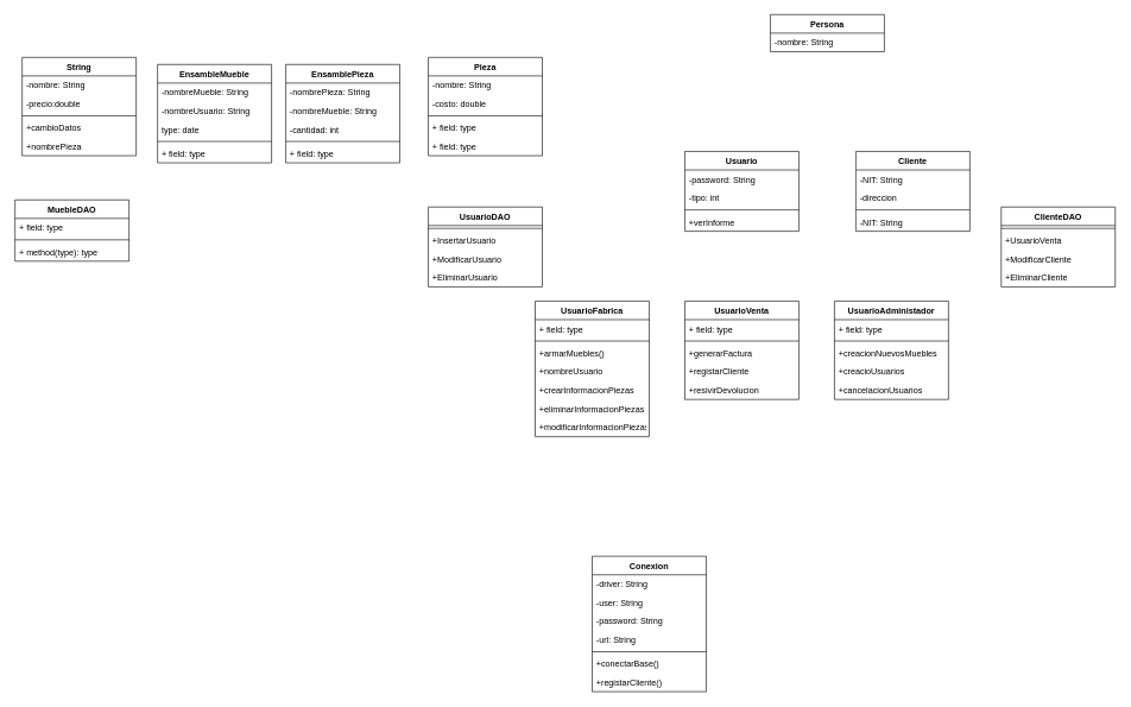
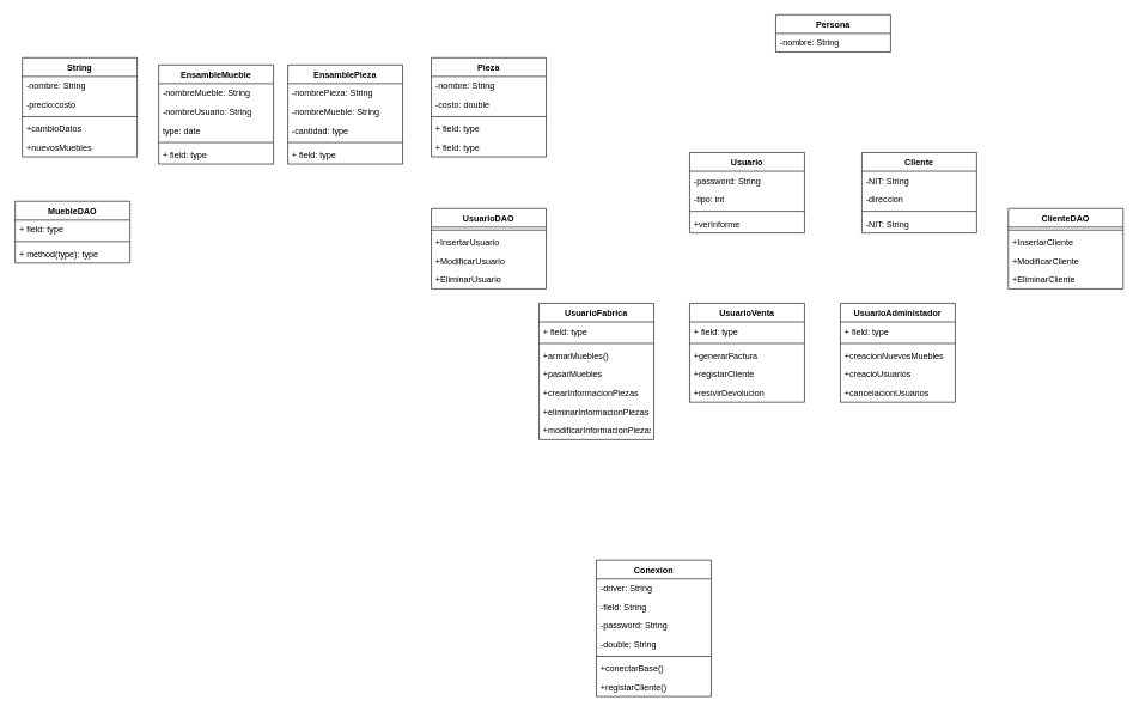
  <mxCell id="0" />
  <mxCell id="1" parent="0" />
  <mxCell id="2" value="UsuarioFabrica" style="swimlane;fontStyle=1;align=center;verticalAlign=top;childLayout=stackLayout;horizontal=1;startSize=26;horizontalStack=0;resizeParent=1;resizeParentMax=0;resizeLast=0;collapsible=1;marginBottom=0;" parent="1" vertex="1"><mxGeometry x="750" y="422" width="160" height="190" as="geometry" /></mxCell>
  <mxCell id="3" value="+ field: type" style="text;strokeColor=none;fillColor=none;align=left;verticalAlign=top;spacingLeft=4;spacingRight=4;overflow=hidden;rotatable=0;points=[[0,0.5],[1,0.5]];portConstraint=eastwest;" parent="2" vertex="1"><mxGeometry y="26" width="160" height="26" as="geometry" /></mxCell>
  <mxCell id="4" value="" style="line;strokeWidth=1;fillColor=none;align=left;verticalAlign=middle;spacingTop=-1;spacingLeft=3;spacingRight=3;rotatable=0;labelPosition=right;points=[];portConstraint=eastwest;" parent="2" vertex="1"><mxGeometry y="52" width="160" height="8" as="geometry" /></mxCell>
  <mxCell id="5" value="+armarMuebles()" style="text;strokeColor=none;fillColor=none;align=left;verticalAlign=top;spacingLeft=4;spacingRight=4;overflow=hidden;rotatable=0;points=[[0,0.5],[1,0.5]];portConstraint=eastwest;" parent="2" vertex="1"><mxGeometry y="60" width="160" height="26" as="geometry" /></mxCell>
- <mxCell id="6" value="+nombreUsuario" style="text;strokeColor=none;fillColor=none;align=left;verticalAlign=top;spacingLeft=4;spacingRight=4;overflow=hidden;rotatable=0;points=[[0,0.5],[1,0.5]];portConstraint=eastwest;" parent="2" vertex="1"><mxGeometry y="86" width="160" height="26" as="geometry" /></mxCell>
+ <mxCell id="6" value="+pasarMuebles" style="text;strokeColor=none;fillColor=none;align=left;verticalAlign=top;spacingLeft=4;spacingRight=4;overflow=hidden;rotatable=0;points=[[0,0.5],[1,0.5]];portConstraint=eastwest;" parent="2" vertex="1"><mxGeometry y="86" width="160" height="26" as="geometry" /></mxCell>
  <mxCell id="7" value="+crearInformacionPiezas" style="text;strokeColor=none;fillColor=none;align=left;verticalAlign=top;spacingLeft=4;spacingRight=4;overflow=hidden;rotatable=0;points=[[0,0.5],[1,0.5]];portConstraint=eastwest;" parent="2" vertex="1"><mxGeometry y="112" width="160" height="26" as="geometry" /></mxCell>
  <mxCell id="8" value="+eliminarInformacionPiezas" style="text;strokeColor=none;fillColor=none;align=left;verticalAlign=top;spacingLeft=4;spacingRight=4;overflow=hidden;rotatable=0;points=[[0,0.5],[1,0.5]];portConstraint=eastwest;" parent="2" vertex="1"><mxGeometry y="138" width="160" height="26" as="geometry" /></mxCell>
  <mxCell id="9" value="+modificarInformacionPiezas" style="text;strokeColor=none;fillColor=none;align=left;verticalAlign=top;spacingLeft=4;spacingRight=4;overflow=hidden;rotatable=0;points=[[0,0.5],[1,0.5]];portConstraint=eastwest;" parent="2" vertex="1"><mxGeometry y="164" width="160" height="26" as="geometry" /></mxCell>
  <mxCell id="10" value="UsuarioVenta" style="swimlane;fontStyle=1;align=center;verticalAlign=top;childLayout=stackLayout;horizontal=1;startSize=26;horizontalStack=0;resizeParent=1;resizeParentMax=0;resizeLast=0;collapsible=1;marginBottom=0;" parent="1" vertex="1"><mxGeometry x="960" y="422" width="160" height="138" as="geometry" /></mxCell>
  <mxCell id="11" value="+ field: type" style="text;strokeColor=none;fillColor=none;align=left;verticalAlign=top;spacingLeft=4;spacingRight=4;overflow=hidden;rotatable=0;points=[[0,0.5],[1,0.5]];portConstraint=eastwest;" parent="10" vertex="1"><mxGeometry y="26" width="160" height="26" as="geometry" /></mxCell>
  <mxCell id="12" value="" style="line;strokeWidth=1;fillColor=none;align=left;verticalAlign=middle;spacingTop=-1;spacingLeft=3;spacingRight=3;rotatable=0;labelPosition=right;points=[];portConstraint=eastwest;" parent="10" vertex="1"><mxGeometry y="52" width="160" height="8" as="geometry" /></mxCell>
  <mxCell id="13" value="+generarFactura" style="text;strokeColor=none;fillColor=none;align=left;verticalAlign=top;spacingLeft=4;spacingRight=4;overflow=hidden;rotatable=0;points=[[0,0.5],[1,0.5]];portConstraint=eastwest;" parent="10" vertex="1"><mxGeometry y="60" width="160" height="26" as="geometry" /></mxCell>
  <mxCell id="14" value="+registarCliente" style="text;strokeColor=none;fillColor=none;align=left;verticalAlign=top;spacingLeft=4;spacingRight=4;overflow=hidden;rotatable=0;points=[[0,0.5],[1,0.5]];portConstraint=eastwest;" parent="10" vertex="1"><mxGeometry y="86" width="160" height="26" as="geometry" /></mxCell>
  <mxCell id="15" value="+resivirDevolucion" style="text;strokeColor=none;fillColor=none;align=left;verticalAlign=top;spacingLeft=4;spacingRight=4;overflow=hidden;rotatable=0;points=[[0,0.5],[1,0.5]];portConstraint=eastwest;" parent="10" vertex="1"><mxGeometry y="112" width="160" height="26" as="geometry" /></mxCell>
  <mxCell id="16" value="UsuarioAdministador" style="swimlane;fontStyle=1;align=center;verticalAlign=top;childLayout=stackLayout;horizontal=1;startSize=26;horizontalStack=0;resizeParent=1;resizeParentMax=0;resizeLast=0;collapsible=1;marginBottom=0;" parent="1" vertex="1"><mxGeometry x="1170" y="422" width="160" height="138" as="geometry" /></mxCell>
  <mxCell id="17" value="+ field: type" style="text;strokeColor=none;fillColor=none;align=left;verticalAlign=top;spacingLeft=4;spacingRight=4;overflow=hidden;rotatable=0;points=[[0,0.5],[1,0.5]];portConstraint=eastwest;" parent="16" vertex="1"><mxGeometry y="26" width="160" height="26" as="geometry" /></mxCell>
  <mxCell id="18" value="" style="line;strokeWidth=1;fillColor=none;align=left;verticalAlign=middle;spacingTop=-1;spacingLeft=3;spacingRight=3;rotatable=0;labelPosition=right;points=[];portConstraint=eastwest;" parent="16" vertex="1"><mxGeometry y="52" width="160" height="8" as="geometry" /></mxCell>
  <mxCell id="19" value="+creacionNuevosMuebles" style="text;strokeColor=none;fillColor=none;align=left;verticalAlign=top;spacingLeft=4;spacingRight=4;overflow=hidden;rotatable=0;points=[[0,0.5],[1,0.5]];portConstraint=eastwest;" parent="16" vertex="1"><mxGeometry y="60" width="160" height="26" as="geometry" /></mxCell>
  <mxCell id="20" value="+creacioUsuarios" style="text;strokeColor=none;fillColor=none;align=left;verticalAlign=top;spacingLeft=4;spacingRight=4;overflow=hidden;rotatable=0;points=[[0,0.5],[1,0.5]];portConstraint=eastwest;" parent="16" vertex="1"><mxGeometry y="86" width="160" height="26" as="geometry" /></mxCell>
  <mxCell id="21" value="+cancelacionUsuarios" style="text;strokeColor=none;fillColor=none;align=left;verticalAlign=top;spacingLeft=4;spacingRight=4;overflow=hidden;rotatable=0;points=[[0,0.5],[1,0.5]];portConstraint=eastwest;" parent="16" vertex="1"><mxGeometry y="112" width="160" height="26" as="geometry" /></mxCell>
  <mxCell id="22" value="Usuario" style="swimlane;fontStyle=1;align=center;verticalAlign=top;childLayout=stackLayout;horizontal=1;startSize=26;horizontalStack=0;resizeParent=1;resizeParentMax=0;resizeLast=0;collapsible=1;marginBottom=0;" parent="1" vertex="1"><mxGeometry x="960" y="212" width="160" height="112" as="geometry" /></mxCell>
  <mxCell id="23" value="-password: String" style="text;strokeColor=none;fillColor=none;align=left;verticalAlign=top;spacingLeft=4;spacingRight=4;overflow=hidden;rotatable=0;points=[[0,0.5],[1,0.5]];portConstraint=eastwest;" parent="22" vertex="1"><mxGeometry y="26" width="160" height="26" as="geometry" /></mxCell>
  <mxCell id="24" value="-tipo: int" style="text;strokeColor=none;fillColor=none;align=left;verticalAlign=top;spacingLeft=4;spacingRight=4;overflow=hidden;rotatable=0;points=[[0,0.5],[1,0.5]];portConstraint=eastwest;" parent="22" vertex="1"><mxGeometry y="52" width="160" height="26" as="geometry" /></mxCell>
  <mxCell id="25" value="" style="line;strokeWidth=1;fillColor=none;align=left;verticalAlign=middle;spacingTop=-1;spacingLeft=3;spacingRight=3;rotatable=0;labelPosition=right;points=[];portConstraint=eastwest;" parent="22" vertex="1"><mxGeometry y="78" width="160" height="8" as="geometry" /></mxCell>
  <mxCell id="26" value="+verInforme" style="text;strokeColor=none;fillColor=none;align=left;verticalAlign=top;spacingLeft=4;spacingRight=4;overflow=hidden;rotatable=0;points=[[0,0.5],[1,0.5]];portConstraint=eastwest;" parent="22" vertex="1"><mxGeometry y="86" width="160" height="26" as="geometry" /></mxCell>
  <mxCell id="27" value="Cliente" style="swimlane;fontStyle=1;align=center;verticalAlign=top;childLayout=stackLayout;horizontal=1;startSize=26;horizontalStack=0;resizeParent=1;resizeParentMax=0;resizeLast=0;collapsible=1;marginBottom=0;" parent="1" vertex="1"><mxGeometry x="1200" y="212" width="160" height="112" as="geometry" /></mxCell>
  <mxCell id="28" value="-NIT: String" style="text;strokeColor=none;fillColor=none;align=left;verticalAlign=top;spacingLeft=4;spacingRight=4;overflow=hidden;rotatable=0;points=[[0,0.5],[1,0.5]];portConstraint=eastwest;" parent="27" vertex="1"><mxGeometry y="26" width="160" height="26" as="geometry" /></mxCell>
  <mxCell id="29" value="-direccion" style="text;strokeColor=none;fillColor=none;align=left;verticalAlign=top;spacingLeft=4;spacingRight=4;overflow=hidden;rotatable=0;points=[[0,0.5],[1,0.5]];portConstraint=eastwest;" parent="27" vertex="1"><mxGeometry y="52" width="160" height="26" as="geometry" /></mxCell>
  <mxCell id="30" value="" style="line;strokeWidth=1;fillColor=none;align=left;verticalAlign=middle;spacingTop=-1;spacingLeft=3;spacingRight=3;rotatable=0;labelPosition=right;points=[];portConstraint=eastwest;" parent="27" vertex="1"><mxGeometry y="78" width="160" height="8" as="geometry" /></mxCell>
  <mxCell id="31" value="-NIT: String" style="text;strokeColor=none;fillColor=none;align=left;verticalAlign=top;spacingLeft=4;spacingRight=4;overflow=hidden;rotatable=0;points=[[0,0.5],[1,0.5]];portConstraint=eastwest;" parent="27" vertex="1"><mxGeometry y="86" width="160" height="26" as="geometry" /></mxCell>
  <mxCell id="32" value="Persona" style="swimlane;fontStyle=1;align=center;verticalAlign=top;childLayout=stackLayout;horizontal=1;startSize=26;horizontalStack=0;resizeParent=1;resizeParentMax=0;resizeLast=0;collapsible=1;marginBottom=0;" parent="1" vertex="1"><mxGeometry x="1080" y="20" width="160" height="52" as="geometry" /></mxCell>
  <mxCell id="33" value="-nombre: String" style="text;strokeColor=none;fillColor=none;align=left;verticalAlign=top;spacingLeft=4;spacingRight=4;overflow=hidden;rotatable=0;points=[[0,0.5],[1,0.5]];portConstraint=eastwest;" parent="32" vertex="1"><mxGeometry y="26" width="160" height="26" as="geometry" /></mxCell>
  <mxCell id="34" value="UsuarioDAO" style="swimlane;fontStyle=1;align=center;verticalAlign=top;childLayout=stackLayout;horizontal=1;startSize=26;horizontalStack=0;resizeParent=1;resizeParentMax=0;resizeLast=0;collapsible=1;marginBottom=0;" parent="1" vertex="1"><mxGeometry x="600" y="290" width="160" height="112" as="geometry" /></mxCell>
  <mxCell id="35" value="" style="line;strokeWidth=1;fillColor=none;align=left;verticalAlign=middle;spacingTop=-1;spacingLeft=3;spacingRight=3;rotatable=0;labelPosition=right;points=[];portConstraint=eastwest;" parent="34" vertex="1"><mxGeometry y="26" width="160" height="8" as="geometry" /></mxCell>
  <mxCell id="36" value="+InsertarUsuario" style="text;strokeColor=none;fillColor=none;align=left;verticalAlign=top;spacingLeft=4;spacingRight=4;overflow=hidden;rotatable=0;points=[[0,0.5],[1,0.5]];portConstraint=eastwest;" parent="34" vertex="1"><mxGeometry y="34" width="160" height="26" as="geometry" /></mxCell>
  <mxCell id="37" value="+ModificarUsuario" style="text;strokeColor=none;fillColor=none;align=left;verticalAlign=top;spacingLeft=4;spacingRight=4;overflow=hidden;rotatable=0;points=[[0,0.5],[1,0.5]];portConstraint=eastwest;" parent="34" vertex="1"><mxGeometry y="60" width="160" height="26" as="geometry" /></mxCell>
  <mxCell id="38" value="+EliminarUsuario" style="text;strokeColor=none;fillColor=none;align=left;verticalAlign=top;spacingLeft=4;spacingRight=4;overflow=hidden;rotatable=0;points=[[0,0.5],[1,0.5]];portConstraint=eastwest;" parent="34" vertex="1"><mxGeometry y="86" width="160" height="26" as="geometry" /></mxCell>
  <mxCell id="39" value="ClienteDAO" style="swimlane;fontStyle=1;align=center;verticalAlign=top;childLayout=stackLayout;horizontal=1;startSize=26;horizontalStack=0;resizeParent=1;resizeParentMax=0;resizeLast=0;collapsible=1;marginBottom=0;" parent="1" vertex="1"><mxGeometry x="1404" y="290" width="160" height="112" as="geometry" /></mxCell>
  <mxCell id="40" value="" style="line;strokeWidth=1;fillColor=none;align=left;verticalAlign=middle;spacingTop=-1;spacingLeft=3;spacingRight=3;rotatable=0;labelPosition=right;points=[];portConstraint=eastwest;" parent="39" vertex="1"><mxGeometry y="26" width="160" height="8" as="geometry" /></mxCell>
- <mxCell id="41" value="+UsuarioVenta" style="text;strokeColor=none;fillColor=none;align=left;verticalAlign=top;spacingLeft=4;spacingRight=4;overflow=hidden;rotatable=0;points=[[0,0.5],[1,0.5]];portConstraint=eastwest;" parent="39" vertex="1"><mxGeometry y="34" width="160" height="26" as="geometry" /></mxCell>
+ <mxCell id="41" value="+InsertarCliente" style="text;strokeColor=none;fillColor=none;align=left;verticalAlign=top;spacingLeft=4;spacingRight=4;overflow=hidden;rotatable=0;points=[[0,0.5],[1,0.5]];portConstraint=eastwest;" parent="39" vertex="1"><mxGeometry y="34" width="160" height="26" as="geometry" /></mxCell>
  <mxCell id="42" value="+ModificarCliente" style="text;strokeColor=none;fillColor=none;align=left;verticalAlign=top;spacingLeft=4;spacingRight=4;overflow=hidden;rotatable=0;points=[[0,0.5],[1,0.5]];portConstraint=eastwest;" parent="39" vertex="1"><mxGeometry y="60" width="160" height="26" as="geometry" /></mxCell>
  <mxCell id="43" value="+EliminarCliente" style="text;strokeColor=none;fillColor=none;align=left;verticalAlign=top;spacingLeft=4;spacingRight=4;overflow=hidden;rotatable=0;points=[[0,0.5],[1,0.5]];portConstraint=eastwest;" parent="39" vertex="1"><mxGeometry y="86" width="160" height="26" as="geometry" /></mxCell>
  <mxCell id="44" value="Pieza" style="swimlane;fontStyle=1;align=center;verticalAlign=top;childLayout=stackLayout;horizontal=1;startSize=26;horizontalStack=0;resizeParent=1;resizeParentMax=0;resizeLast=0;collapsible=1;marginBottom=0;" parent="1" vertex="1"><mxGeometry x="600" y="80" width="160" height="138" as="geometry" /></mxCell>
  <mxCell id="45" value="-nombre: String" style="text;strokeColor=none;fillColor=none;align=left;verticalAlign=top;spacingLeft=4;spacingRight=4;overflow=hidden;rotatable=0;points=[[0,0.5],[1,0.5]];portConstraint=eastwest;" parent="44" vertex="1"><mxGeometry y="26" width="160" height="26" as="geometry" /></mxCell>
  <mxCell id="46" value="-costo: double" style="text;strokeColor=none;fillColor=none;align=left;verticalAlign=top;spacingLeft=4;spacingRight=4;overflow=hidden;rotatable=0;points=[[0,0.5],[1,0.5]];portConstraint=eastwest;" parent="44" vertex="1"><mxGeometry y="52" width="160" height="26" as="geometry" /></mxCell>
  <mxCell id="47" value="" style="line;strokeWidth=1;fillColor=none;align=left;verticalAlign=middle;spacingTop=-1;spacingLeft=3;spacingRight=3;rotatable=0;labelPosition=right;points=[];portConstraint=eastwest;" parent="44" vertex="1"><mxGeometry y="78" width="160" height="8" as="geometry" /></mxCell>
  <mxCell id="48" value="+ field: type" style="text;strokeColor=none;fillColor=none;align=left;verticalAlign=top;spacingLeft=4;spacingRight=4;overflow=hidden;rotatable=0;points=[[0,0.5],[1,0.5]];portConstraint=eastwest;" parent="44" vertex="1"><mxGeometry y="86" width="160" height="26" as="geometry" /></mxCell>
  <mxCell id="49" value="+ field: type" style="text;strokeColor=none;fillColor=none;align=left;verticalAlign=top;spacingLeft=4;spacingRight=4;overflow=hidden;rotatable=0;points=[[0,0.5],[1,0.5]];portConstraint=eastwest;" parent="44" vertex="1"><mxGeometry y="112" width="160" height="26" as="geometry" /></mxCell>
  <mxCell id="50" value="EnsamblePieza" style="swimlane;fontStyle=1;align=center;verticalAlign=top;childLayout=stackLayout;horizontal=1;startSize=26;horizontalStack=0;resizeParent=1;resizeParentMax=0;resizeLast=0;collapsible=1;marginBottom=0;" parent="1" vertex="1"><mxGeometry x="400" y="90" width="160" height="138" as="geometry" /></mxCell>
  <mxCell id="51" value="-nombrePieza: String" style="text;strokeColor=none;fillColor=none;align=left;verticalAlign=top;spacingLeft=4;spacingRight=4;overflow=hidden;rotatable=0;points=[[0,0.5],[1,0.5]];portConstraint=eastwest;" parent="50" vertex="1"><mxGeometry y="26" width="160" height="26" as="geometry" /></mxCell>
  <mxCell id="52" value="-nombreMueble: String" style="text;strokeColor=none;fillColor=none;align=left;verticalAlign=top;spacingLeft=4;spacingRight=4;overflow=hidden;rotatable=0;points=[[0,0.5],[1,0.5]];portConstraint=eastwest;" parent="50" vertex="1"><mxGeometry y="52" width="160" height="26" as="geometry" /></mxCell>
- <mxCell id="53" value="-cantidad: int" style="text;strokeColor=none;fillColor=none;align=left;verticalAlign=top;spacingLeft=4;spacingRight=4;overflow=hidden;rotatable=0;points=[[0,0.5],[1,0.5]];portConstraint=eastwest;" parent="50" vertex="1"><mxGeometry y="78" width="160" height="26" as="geometry" /></mxCell>
+ <mxCell id="53" value="-cantidad: type" style="text;strokeColor=none;fillColor=none;align=left;verticalAlign=top;spacingLeft=4;spacingRight=4;overflow=hidden;rotatable=0;points=[[0,0.5],[1,0.5]];portConstraint=eastwest;" parent="50" vertex="1"><mxGeometry y="78" width="160" height="26" as="geometry" /></mxCell>
  <mxCell id="54" value="" style="line;strokeWidth=1;fillColor=none;align=left;verticalAlign=middle;spacingTop=-1;spacingLeft=3;spacingRight=3;rotatable=0;labelPosition=right;points=[];portConstraint=eastwest;" parent="50" vertex="1"><mxGeometry y="104" width="160" height="8" as="geometry" /></mxCell>
  <mxCell id="55" value="+ field: type" style="text;strokeColor=none;fillColor=none;align=left;verticalAlign=top;spacingLeft=4;spacingRight=4;overflow=hidden;rotatable=0;points=[[0,0.5],[1,0.5]];portConstraint=eastwest;" parent="50" vertex="1"><mxGeometry y="112" width="160" height="26" as="geometry" /></mxCell>
  <mxCell id="56" value="EnsambleMueble" style="swimlane;fontStyle=1;align=center;verticalAlign=top;childLayout=stackLayout;horizontal=1;startSize=26;horizontalStack=0;resizeParent=1;resizeParentMax=0;resizeLast=0;collapsible=1;marginBottom=0;" parent="1" vertex="1"><mxGeometry x="220" y="90" width="160" height="138" as="geometry" /></mxCell>
  <mxCell id="57" value="-nombreMueble: String" style="text;strokeColor=none;fillColor=none;align=left;verticalAlign=top;spacingLeft=4;spacingRight=4;overflow=hidden;rotatable=0;points=[[0,0.5],[1,0.5]];portConstraint=eastwest;" parent="56" vertex="1"><mxGeometry y="26" width="160" height="26" as="geometry" /></mxCell>
  <mxCell id="58" value="-nombreUsuario: String" style="text;strokeColor=none;fillColor=none;align=left;verticalAlign=top;spacingLeft=4;spacingRight=4;overflow=hidden;rotatable=0;points=[[0,0.5],[1,0.5]];portConstraint=eastwest;" parent="56" vertex="1"><mxGeometry y="52" width="160" height="26" as="geometry" /></mxCell>
  <mxCell id="59" value="type: date" style="text;strokeColor=none;fillColor=none;align=left;verticalAlign=top;spacingLeft=4;spacingRight=4;overflow=hidden;rotatable=0;points=[[0,0.5],[1,0.5]];portConstraint=eastwest;" parent="56" vertex="1"><mxGeometry y="78" width="160" height="26" as="geometry" /></mxCell>
  <mxCell id="60" value="" style="line;strokeWidth=1;fillColor=none;align=left;verticalAlign=middle;spacingTop=-1;spacingLeft=3;spacingRight=3;rotatable=0;labelPosition=right;points=[];portConstraint=eastwest;" parent="56" vertex="1"><mxGeometry y="104" width="160" height="8" as="geometry" /></mxCell>
  <mxCell id="61" value="+ field: type" style="text;strokeColor=none;fillColor=none;align=left;verticalAlign=top;spacingLeft=4;spacingRight=4;overflow=hidden;rotatable=0;points=[[0,0.5],[1,0.5]];portConstraint=eastwest;" parent="56" vertex="1"><mxGeometry y="112" width="160" height="26" as="geometry" /></mxCell>
  <mxCell id="62" value="String" style="swimlane;fontStyle=1;align=center;verticalAlign=top;childLayout=stackLayout;horizontal=1;startSize=26;horizontalStack=0;resizeParent=1;resizeParentMax=0;resizeLast=0;collapsible=1;marginBottom=0;" parent="1" vertex="1"><mxGeometry x="30" y="80" width="160" height="138" as="geometry" /></mxCell>
  <mxCell id="63" value="-nombre: String&#10;" style="text;strokeColor=none;fillColor=none;align=left;verticalAlign=top;spacingLeft=4;spacingRight=4;overflow=hidden;rotatable=0;points=[[0,0.5],[1,0.5]];portConstraint=eastwest;" parent="62" vertex="1"><mxGeometry y="26" width="160" height="26" as="geometry" /></mxCell>
- <mxCell id="64" value="-precio:double" style="text;strokeColor=none;fillColor=none;align=left;verticalAlign=top;spacingLeft=4;spacingRight=4;overflow=hidden;rotatable=0;points=[[0,0.5],[1,0.5]];portConstraint=eastwest;" parent="62" vertex="1"><mxGeometry y="52" width="160" height="26" as="geometry" /></mxCell>
+ <mxCell id="64" value="-precio:costo" style="text;strokeColor=none;fillColor=none;align=left;verticalAlign=top;spacingLeft=4;spacingRight=4;overflow=hidden;rotatable=0;points=[[0,0.5],[1,0.5]];portConstraint=eastwest;" parent="62" vertex="1"><mxGeometry y="52" width="160" height="26" as="geometry" /></mxCell>
  <mxCell id="65" value="" style="line;strokeWidth=1;fillColor=none;align=left;verticalAlign=middle;spacingTop=-1;spacingLeft=3;spacingRight=3;rotatable=0;labelPosition=right;points=[];portConstraint=eastwest;" parent="62" vertex="1"><mxGeometry y="78" width="160" height="8" as="geometry" /></mxCell>
  <mxCell id="66" value="+cambioDatos" style="text;strokeColor=none;fillColor=none;align=left;verticalAlign=top;spacingLeft=4;spacingRight=4;overflow=hidden;rotatable=0;points=[[0,0.5],[1,0.5]];portConstraint=eastwest;" parent="62" vertex="1"><mxGeometry y="86" width="160" height="26" as="geometry" /></mxCell>
- <mxCell id="67" value="+nombrePieza" style="text;strokeColor=none;fillColor=none;align=left;verticalAlign=top;spacingLeft=4;spacingRight=4;overflow=hidden;rotatable=0;points=[[0,0.5],[1,0.5]];portConstraint=eastwest;" parent="62" vertex="1"><mxGeometry y="112" width="160" height="26" as="geometry" /></mxCell>
+ <mxCell id="67" value="+nuevosMuebles" style="text;strokeColor=none;fillColor=none;align=left;verticalAlign=top;spacingLeft=4;spacingRight=4;overflow=hidden;rotatable=0;points=[[0,0.5],[1,0.5]];portConstraint=eastwest;" parent="62" vertex="1"><mxGeometry y="112" width="160" height="26" as="geometry" /></mxCell>
  <mxCell id="68" value="MuebleDAO" style="swimlane;fontStyle=1;align=center;verticalAlign=top;childLayout=stackLayout;horizontal=1;startSize=26;horizontalStack=0;resizeParent=1;resizeParentMax=0;resizeLast=0;collapsible=1;marginBottom=0;" parent="1" vertex="1"><mxGeometry x="20" y="280" width="160" height="86" as="geometry" /></mxCell>
  <mxCell id="69" value="+ field: type" style="text;strokeColor=none;fillColor=none;align=left;verticalAlign=top;spacingLeft=4;spacingRight=4;overflow=hidden;rotatable=0;points=[[0,0.5],[1,0.5]];portConstraint=eastwest;" parent="68" vertex="1"><mxGeometry y="26" width="160" height="26" as="geometry" /></mxCell>
  <mxCell id="70" value="" style="line;strokeWidth=1;fillColor=none;align=left;verticalAlign=middle;spacingTop=-1;spacingLeft=3;spacingRight=3;rotatable=0;labelPosition=right;points=[];portConstraint=eastwest;" parent="68" vertex="1"><mxGeometry y="52" width="160" height="8" as="geometry" /></mxCell>
  <mxCell id="71" value="+ method(type): type" style="text;strokeColor=none;fillColor=none;align=left;verticalAlign=top;spacingLeft=4;spacingRight=4;overflow=hidden;rotatable=0;points=[[0,0.5],[1,0.5]];portConstraint=eastwest;" parent="68" vertex="1"><mxGeometry y="60" width="160" height="26" as="geometry" /></mxCell>
  <mxCell id="72" value="Conexion" style="swimlane;fontStyle=1;align=center;verticalAlign=top;childLayout=stackLayout;horizontal=1;startSize=26;horizontalStack=0;resizeParent=1;resizeParentMax=0;resizeLast=0;collapsible=1;marginBottom=0;" parent="1" vertex="1"><mxGeometry x="830" y="780" width="160" height="190" as="geometry" /></mxCell>
  <mxCell id="73" value="-driver: String" style="text;strokeColor=none;fillColor=none;align=left;verticalAlign=top;spacingLeft=4;spacingRight=4;overflow=hidden;rotatable=0;points=[[0,0.5],[1,0.5]];portConstraint=eastwest;" parent="72" vertex="1"><mxGeometry y="26" width="160" height="26" as="geometry" /></mxCell>
- <mxCell id="74" value="-user: String" style="text;strokeColor=none;fillColor=none;align=left;verticalAlign=top;spacingLeft=4;spacingRight=4;overflow=hidden;rotatable=0;points=[[0,0.5],[1,0.5]];portConstraint=eastwest;" parent="72" vertex="1"><mxGeometry y="52" width="160" height="26" as="geometry" /></mxCell>
+ <mxCell id="74" value="-field: String" style="text;strokeColor=none;fillColor=none;align=left;verticalAlign=top;spacingLeft=4;spacingRight=4;overflow=hidden;rotatable=0;points=[[0,0.5],[1,0.5]];portConstraint=eastwest;" parent="72" vertex="1"><mxGeometry y="52" width="160" height="26" as="geometry" /></mxCell>
  <mxCell id="75" value="-password: String" style="text;strokeColor=none;fillColor=none;align=left;verticalAlign=top;spacingLeft=4;spacingRight=4;overflow=hidden;rotatable=0;points=[[0,0.5],[1,0.5]];portConstraint=eastwest;" parent="72" vertex="1"><mxGeometry y="78" width="160" height="26" as="geometry" /></mxCell>
- <mxCell id="76" value="-url: String" style="text;strokeColor=none;fillColor=none;align=left;verticalAlign=top;spacingLeft=4;spacingRight=4;overflow=hidden;rotatable=0;points=[[0,0.5],[1,0.5]];portConstraint=eastwest;" parent="72" vertex="1"><mxGeometry y="104" width="160" height="26" as="geometry" /></mxCell>
+ <mxCell id="76" value="-double: String" style="text;strokeColor=none;fillColor=none;align=left;verticalAlign=top;spacingLeft=4;spacingRight=4;overflow=hidden;rotatable=0;points=[[0,0.5],[1,0.5]];portConstraint=eastwest;" parent="72" vertex="1"><mxGeometry y="104" width="160" height="26" as="geometry" /></mxCell>
  <mxCell id="77" value="" style="line;strokeWidth=1;fillColor=none;align=left;verticalAlign=middle;spacingTop=-1;spacingLeft=3;spacingRight=3;rotatable=0;labelPosition=right;points=[];portConstraint=eastwest;" parent="72" vertex="1"><mxGeometry y="130" width="160" height="8" as="geometry" /></mxCell>
  <mxCell id="78" value="+conectarBase()" style="text;strokeColor=none;fillColor=none;align=left;verticalAlign=top;spacingLeft=4;spacingRight=4;overflow=hidden;rotatable=0;points=[[0,0.5],[1,0.5]];portConstraint=eastwest;" parent="72" vertex="1"><mxGeometry y="138" width="160" height="26" as="geometry" /></mxCell>
  <mxCell id="79" value="+registarCliente()" style="text;strokeColor=none;fillColor=none;align=left;verticalAlign=top;spacingLeft=4;spacingRight=4;overflow=hidden;rotatable=0;points=[[0,0.5],[1,0.5]];portConstraint=eastwest;" parent="72" vertex="1"><mxGeometry y="164" width="160" height="26" as="geometry" /></mxCell>
